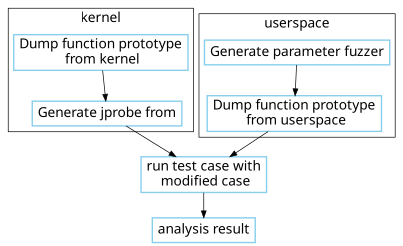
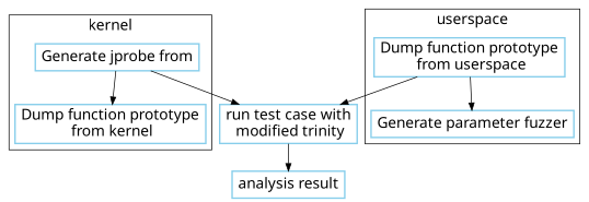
  digraph {
    fontname="Microsoft YaHei"
    fontsize=20
    rankdir=TB
    node [color=skyblue fontname="Microsoft YaHei" fontsize=20 shape=record style=bold]
    edge [fontname="Microsoft YaHei" fontsize=20]
    n1 [label="Dump function prototype\n from kernel"]
    n2 [label="Generate jprobe from"]
    n3 [label="Dump function prototype\n from userspace"]
    n4 [label="Generate parameter fuzzer"]
-   n5 [label="run test case with\n modified case"]
+   n5 [label="run test case with\n modified trinity"]
    n6 [label="analysis result"]
    subgraph cluster_1 {
      label=kernel
      n1
      n2
    }
    subgraph cluster_2 {
      label=userspace
      n3
      n4
    }
-   n1 -> n2
+   n2 -> n1
    n2 -> n5
-   n4 -> n3
+   n3 -> n4
    n3 -> n5
    n5 -> n6
  }
